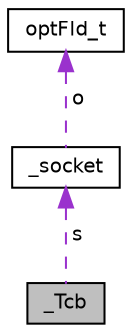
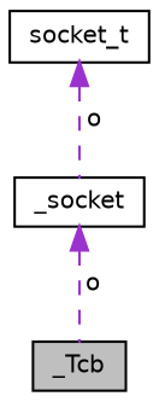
  digraph {
    node [color=black fillcolor=white fontname=Helvetica fontsize=10 shape=record style=filled]
    edge [color=darkorchid3 dir=back fontname=Helvetica fontsize=10 labelfontname=Helvetica labelfontsize=10 style=dashed]
    n1 [fillcolor=grey75 fontcolor=black height=0.2 label=_Tcb width=0.4]
    n2 [height=0.2 label=_socket width=0.4]
-   n3 [height=0.2 label=optFld_t width=0.4]
-   n2 -> n1 [label=" s"]
+   n3 [height=0.2 label=socket_t width=0.4]
+   n2 -> n1 [label=" o"]
    n3 -> n2 [label=" o"]
  }
